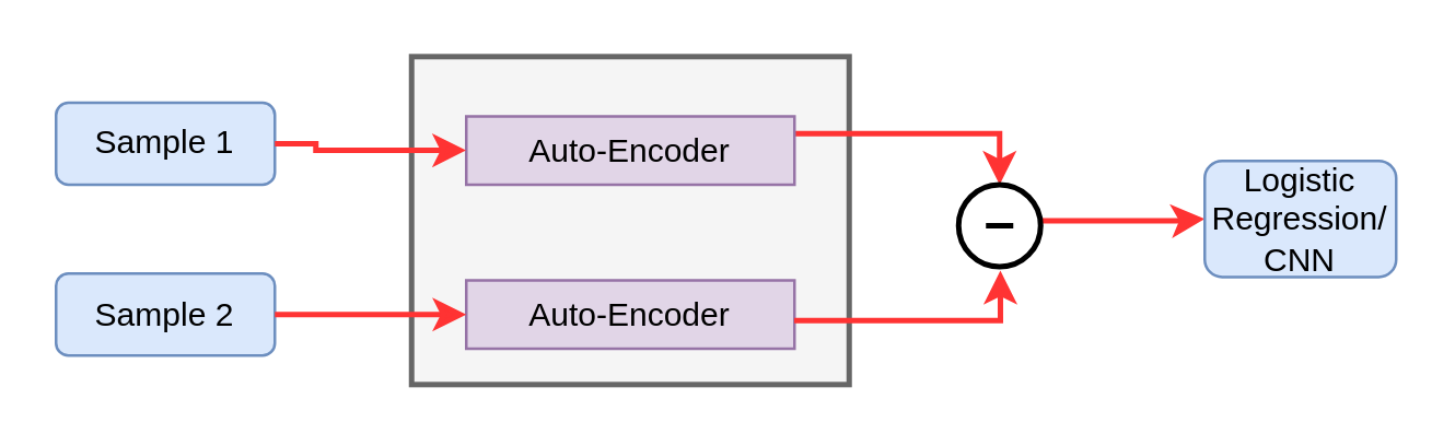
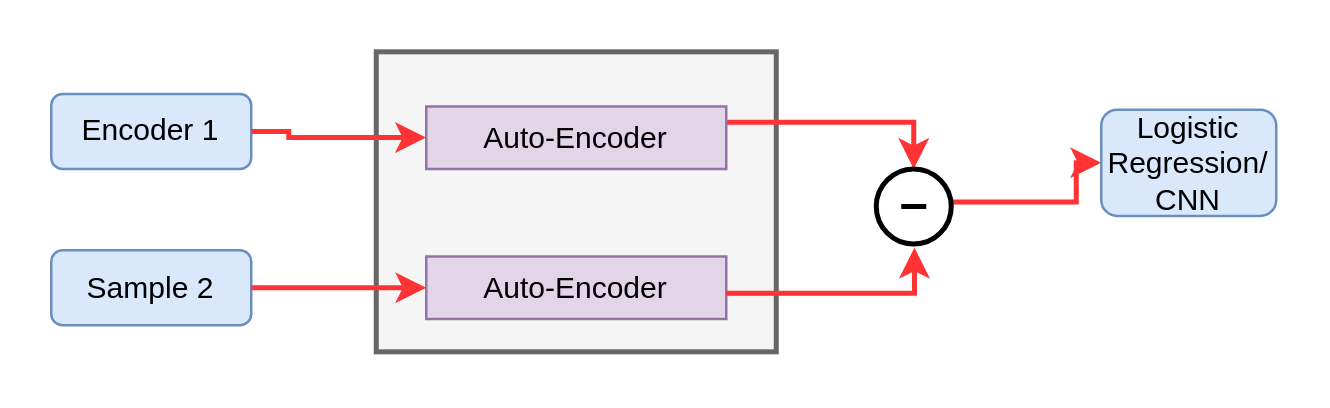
  <mxCell id="0" />
  <mxCell id="1" parent="0" />
- <mxCell id="2" value="Sample 1" style="rounded=1;whiteSpace=wrap;html=1;fillColor=#dae8fc;strokeColor=#6c8ebf;" vertex="1" parent="1"><mxGeometry x="20" y="37" width="80" height="30" as="geometry" /></mxCell>
+ <mxCell id="2" value="Encoder 1" style="rounded=1;whiteSpace=wrap;html=1;fillColor=#dae8fc;strokeColor=#6c8ebf;" vertex="1" parent="1"><mxGeometry x="20" y="37" width="80" height="30" as="geometry" /></mxCell>
  <mxCell id="3" value="Sample 2" style="rounded=1;whiteSpace=wrap;html=1;fillColor=#dae8fc;strokeColor=#6c8ebf;" vertex="1" parent="1"><mxGeometry x="20" y="99.5" width="80" height="30" as="geometry" /></mxCell>
  <mxCell id="4" value="" style="rounded=0;whiteSpace=wrap;html=1;fillColor=#f5f5f5;strokeColor=#666666;fontColor=#333333;strokeWidth=2;" vertex="1" parent="1"><mxGeometry x="150" y="20.13" width="160" height="120" as="geometry" /></mxCell>
  <mxCell id="5" value="Auto-Encoder" style="rounded=0;whiteSpace=wrap;html=1;fillColor=#e1d5e7;strokeColor=#9673a6;" vertex="1" parent="1"><mxGeometry x="170" y="102" width="120" height="25" as="geometry" /></mxCell>
  <mxCell id="6" style="edgeStyle=orthogonalEdgeStyle;rounded=0;orthogonalLoop=1;jettySize=auto;html=1;entryX=0.5;entryY=0;entryDx=0;entryDy=0;strokeColor=#FF3333;strokeWidth=2;" edge="1" parent="1" target="13"><mxGeometry relative="1" as="geometry"><mxPoint x="290" y="48.286" as="sourcePoint" /><mxPoint x="365" y="63.143" as="targetPoint" /><Array as="points"><mxPoint x="365" y="48" /></Array></mxGeometry></mxCell>
  <mxCell id="7" value="Auto-Encoder" style="rounded=0;whiteSpace=wrap;html=1;fillColor=#e1d5e7;strokeColor=#9673a6;" vertex="1" parent="1"><mxGeometry x="170" y="42" width="120" height="25" as="geometry" /></mxCell>
  <mxCell id="8" style="edgeStyle=orthogonalEdgeStyle;rounded=0;orthogonalLoop=1;jettySize=auto;html=1;entryX=0;entryY=0.25;entryDx=0;entryDy=0;strokeColor=#FF3333;strokeWidth=2;exitX=1;exitY=0.5;exitDx=0;exitDy=0;" edge="1" parent="1" source="2"><mxGeometry relative="1" as="geometry"><mxPoint x="60" y="54" as="sourcePoint" /><mxPoint x="169.905" y="54.429" as="targetPoint" /><Array as="points"><mxPoint x="115" y="54" /></Array></mxGeometry></mxCell>
  <mxCell id="9" style="edgeStyle=orthogonalEdgeStyle;rounded=0;orthogonalLoop=1;jettySize=auto;html=1;strokeColor=#FF3333;strokeWidth=2;" edge="1" parent="1" source="3" target="5"><mxGeometry relative="1" as="geometry" /></mxCell>
  <mxCell id="10" style="edgeStyle=orthogonalEdgeStyle;rounded=0;orthogonalLoop=1;jettySize=auto;html=1;entryX=0;entryY=0.5;entryDx=0;entryDy=0;strokeColor=#FF3333;strokeWidth=2;exitX=0.995;exitY=0.44;exitDx=0;exitDy=0;exitPerimeter=0;" edge="1" parent="1" source="13" target="11"><mxGeometry relative="1" as="geometry"><mxPoint x="386.245" y="80.69" as="sourcePoint" /><Array as="points"><mxPoint x="430" y="80" /></Array></mxGeometry></mxCell>
- <mxCell id="11" value="Logistic Regression/&lt;br&gt;CNN" style="rounded=1;whiteSpace=wrap;html=1;fillColor=#dae8fc;strokeColor=#6c8ebf;" vertex="1" parent="1"><mxGeometry x="440" y="58.25" width="70" height="42.5" as="geometry" /></mxCell>
+ <mxCell id="11" value="Logistic Regression/&lt;br&gt;CNN" style="rounded=1;whiteSpace=wrap;html=1;fillColor=#dae8fc;strokeColor=#6c8ebf;" vertex="1" parent="1"><mxGeometry x="440" y="43.25" width="70" height="42.5" as="geometry" /></mxCell>
  <mxCell id="12" style="edgeStyle=orthogonalEdgeStyle;rounded=0;orthogonalLoop=1;jettySize=auto;html=1;strokeColor=#FF3333;strokeWidth=2;entryX=0.606;entryY=1.045;entryDx=0;entryDy=0;entryPerimeter=0;exitX=0.999;exitY=0.587;exitDx=0;exitDy=0;exitPerimeter=0;" edge="1" parent="1" source="5"><mxGeometry relative="1" as="geometry"><mxPoint x="287" y="114.556" as="sourcePoint" /><mxPoint x="365.278" y="98.444" as="targetPoint" /><Array as="points"><mxPoint x="365" y="117" /></Array></mxGeometry></mxCell>
  <mxCell id="13" value="" style="ellipse;whiteSpace=wrap;html=1;aspect=fixed;strokeWidth=2;" vertex="1" parent="1"><mxGeometry x="350" y="67" width="30" height="30" as="geometry" /></mxCell>
  <mxCell id="14" value="" style="line;strokeWidth=2;html=1;" vertex="1" parent="1"><mxGeometry x="360" y="77" width="10" height="10" as="geometry" /></mxCell>
